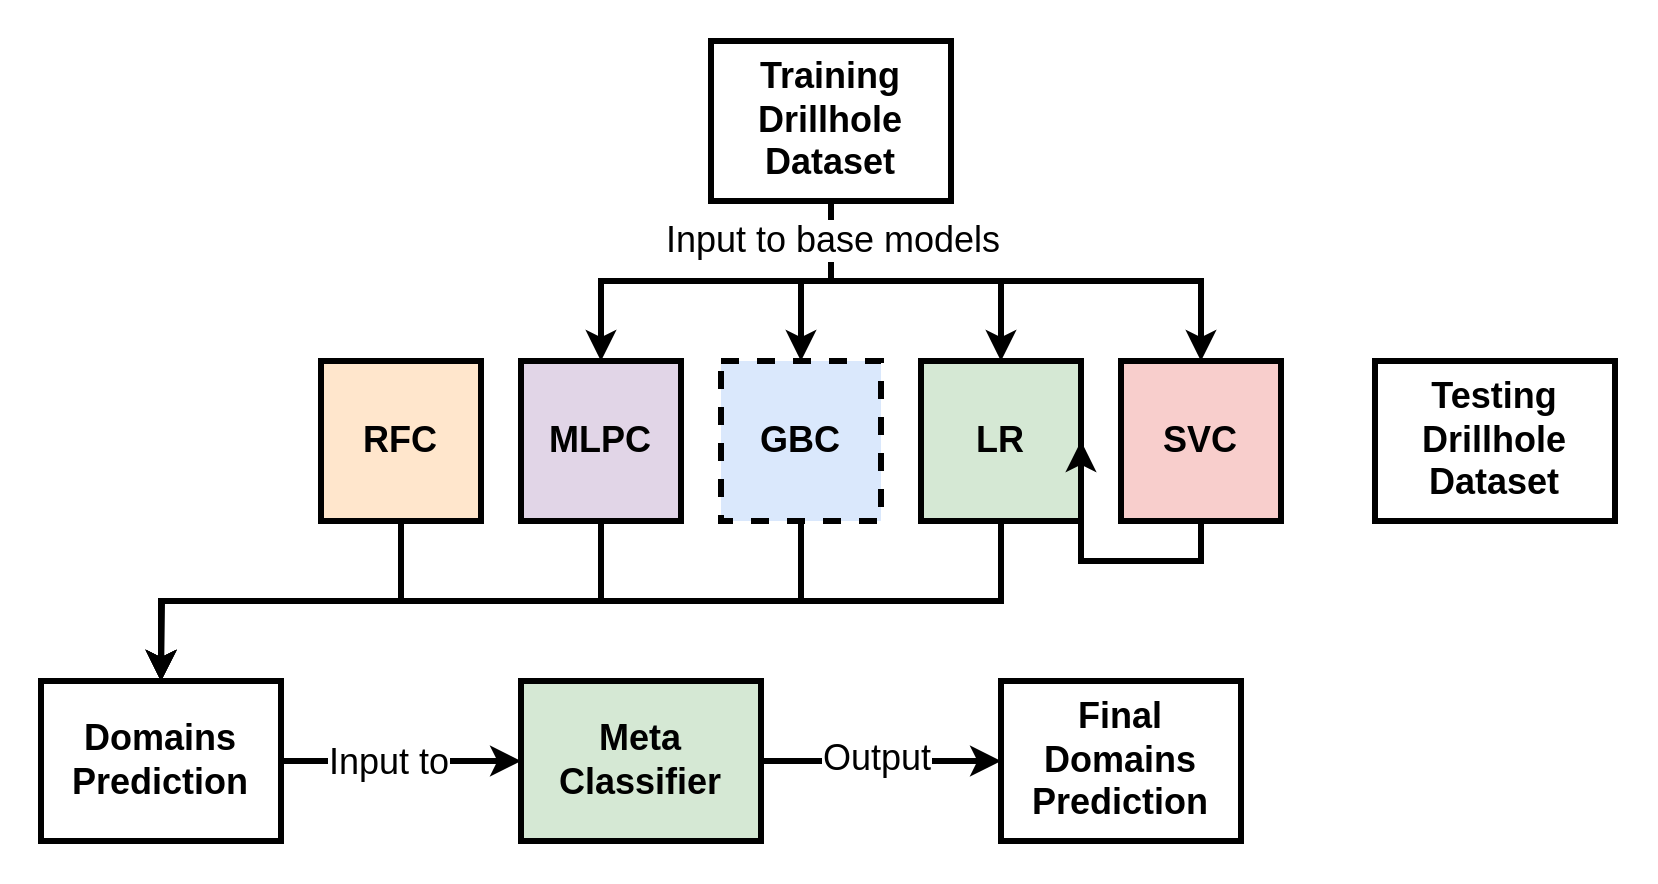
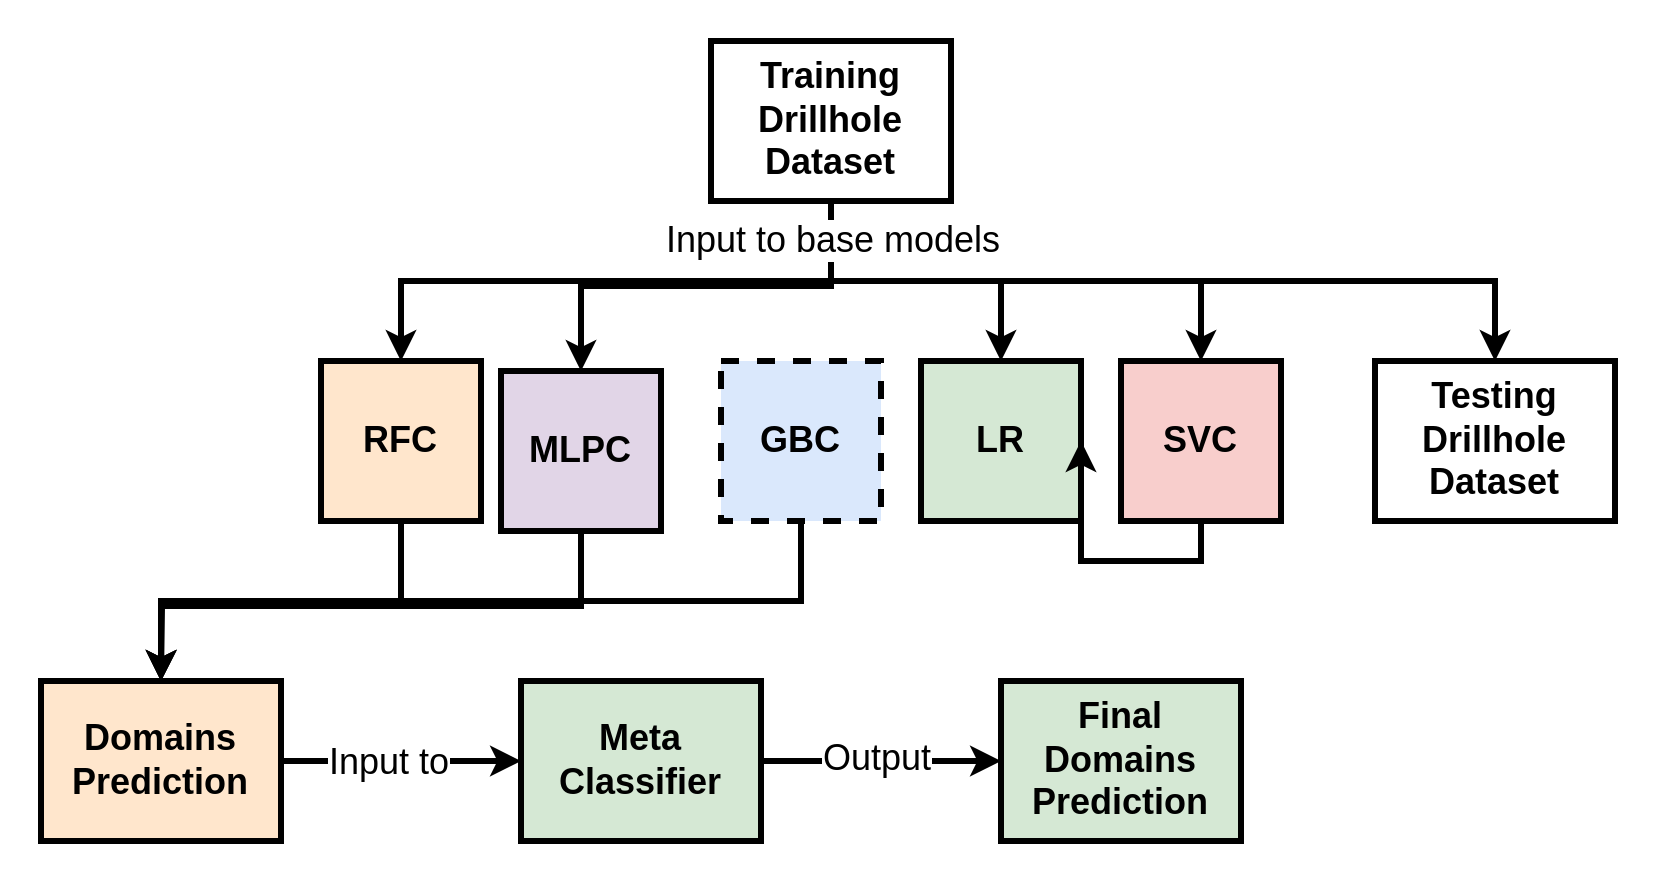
  <mxCell id="0" />
  <mxCell id="1" parent="0" />
+ <mxCell id="2" style="edgeStyle=orthogonalEdgeStyle;rounded=0;orthogonalLoop=1;jettySize=auto;html=1;exitX=0.5;exitY=1;exitDx=0;exitDy=0;strokeWidth=3;" edge="1" parent="1" source="8" target="10"><mxGeometry relative="1" as="geometry" /></mxCell>
  <mxCell id="3" style="edgeStyle=orthogonalEdgeStyle;rounded=0;orthogonalLoop=1;jettySize=auto;html=1;exitX=0.5;exitY=1;exitDx=0;exitDy=0;entryX=0.5;entryY=0;entryDx=0;entryDy=0;strokeWidth=3;" edge="1" parent="1" source="8" target="18"><mxGeometry relative="1" as="geometry" /></mxCell>
  <mxCell id="4" style="edgeStyle=orthogonalEdgeStyle;rounded=0;orthogonalLoop=1;jettySize=auto;html=1;exitX=0.5;exitY=1;exitDx=0;exitDy=0;entryX=0.5;entryY=0;entryDx=0;entryDy=0;strokeWidth=3;" edge="1" parent="1" source="8" target="12"><mxGeometry relative="1" as="geometry" /></mxCell>
- <mxCell id="5" style="edgeStyle=orthogonalEdgeStyle;rounded=0;orthogonalLoop=1;jettySize=auto;html=1;exitX=0.5;exitY=1;exitDx=0;exitDy=0;entryX=0.5;entryY=0;entryDx=0;entryDy=0;strokeWidth=3;" edge="1" parent="1" source="8" target="14"><mxGeometry relative="1" as="geometry" /></mxCell>
+ <mxCell id="5" style="edgeStyle=orthogonalEdgeStyle;rounded=0;orthogonalLoop=1;jettySize=auto;html=1;exitX=0.5;exitY=1;exitDx=0;exitDy=0;strokeWidth=3;" edge="1" parent="1" source="8" target="26"><mxGeometry relative="1" as="geometry" /></mxCell>
  <mxCell id="6" style="edgeStyle=orthogonalEdgeStyle;rounded=0;orthogonalLoop=1;jettySize=auto;html=1;exitX=0.5;exitY=1;exitDx=0;exitDy=0;entryX=0.5;entryY=0;entryDx=0;entryDy=0;strokeWidth=3;" edge="1" parent="1" source="8" target="16"><mxGeometry relative="1" as="geometry" /></mxCell>
  <mxCell id="7" value="Input to base models" style="edgeLabel;html=1;align=center;verticalAlign=middle;resizable=0;points=[];fontSize=18;" vertex="1" connectable="0" parent="6"><mxGeometry x="-0.856" y="1" relative="1" as="geometry"><mxPoint x="-1" y="7" as="offset" /></mxGeometry></mxCell>
  <mxCell id="8" value="&lt;font style=&quot;font-size: 18px;&quot;&gt;&lt;b&gt;Training Drillhole Dataset&lt;/b&gt;&lt;/font&gt;" style="rounded=0;whiteSpace=wrap;html=1;strokeWidth=3;" vertex="1" parent="1"><mxGeometry x="355" y="20" width="120" height="80" as="geometry" /></mxCell>
  <mxCell id="9" style="edgeStyle=orthogonalEdgeStyle;rounded=0;orthogonalLoop=1;jettySize=auto;html=1;exitX=0.5;exitY=1;exitDx=0;exitDy=0;entryX=0.5;entryY=0;entryDx=0;entryDy=0;fontSize=20;strokeWidth=3;" edge="1" parent="1" source="10" target="24"><mxGeometry relative="1" as="geometry" /></mxCell>
  <mxCell id="10" value="&lt;font style=&quot;font-size: 18px;&quot;&gt;&lt;b&gt;RFC&lt;/b&gt;&lt;/font&gt;" style="rounded=0;whiteSpace=wrap;html=1;strokeWidth=3;fillColor=#ffe6cc;strokeColor=#000000;" vertex="1" parent="1"><mxGeometry x="160" y="180" width="80" height="80" as="geometry" /></mxCell>
  <mxCell id="11" style="edgeStyle=orthogonalEdgeStyle;rounded=0;orthogonalLoop=1;jettySize=auto;html=1;exitX=0.5;exitY=1;exitDx=0;exitDy=0;fontSize=20;strokeWidth=3;" edge="1" parent="1" source="12"><mxGeometry relative="1" as="geometry"><mxPoint x="80" y="340" as="targetPoint" /></mxGeometry></mxCell>
- <mxCell id="12" value="&lt;span style=&quot;font-size: 18px;&quot;&gt;&lt;b&gt;MLPC&lt;/b&gt;&lt;/span&gt;" style="rounded=0;whiteSpace=wrap;html=1;strokeWidth=3;fillColor=#e1d5e7;strokeColor=#000000;" vertex="1" parent="1"><mxGeometry x="260" y="180" width="80" height="80" as="geometry" /></mxCell>
+ <mxCell id="12" value="&lt;span style=&quot;font-size: 18px;&quot;&gt;&lt;b&gt;MLPC&lt;/b&gt;&lt;/span&gt;" style="rounded=0;whiteSpace=wrap;html=1;strokeWidth=3;fillColor=#e1d5e7;strokeColor=#000000;" vertex="1" parent="1"><mxGeometry x="250" y="185" width="80" height="80" as="geometry" /></mxCell>
  <mxCell id="13" style="edgeStyle=orthogonalEdgeStyle;rounded=0;orthogonalLoop=1;jettySize=auto;html=1;exitX=0.5;exitY=1;exitDx=0;exitDy=0;entryX=0.5;entryY=0;entryDx=0;entryDy=0;fontSize=20;strokeWidth=3;" edge="1" parent="1" source="14" target="24"><mxGeometry relative="1" as="geometry" /></mxCell>
  <mxCell id="14" value="&lt;span style=&quot;font-size: 18px;&quot;&gt;&lt;b&gt;GBC&lt;/b&gt;&lt;/span&gt;" style="rounded=0;whiteSpace=wrap;html=1;strokeWidth=3;fillColor=#dae8fc;strokeColor=#000000;dashed=1;" vertex="1" parent="1"><mxGeometry x="360" y="180" width="80" height="80" as="geometry" /></mxCell>
- <mxCell id="15" style="edgeStyle=orthogonalEdgeStyle;rounded=0;orthogonalLoop=1;jettySize=auto;html=1;exitX=0.5;exitY=1;exitDx=0;exitDy=0;entryX=0.5;entryY=0;entryDx=0;entryDy=0;fontSize=20;strokeWidth=3;" edge="1" parent="1" source="16" target="24"><mxGeometry relative="1" as="geometry" /></mxCell>
  <mxCell id="16" value="&lt;span style=&quot;font-size: 18px;&quot;&gt;&lt;b&gt;LR&lt;/b&gt;&lt;/span&gt;" style="rounded=0;whiteSpace=wrap;html=1;strokeWidth=3;fillColor=#d5e8d4;strokeColor=#000000;" vertex="1" parent="1"><mxGeometry x="460" y="180" width="80" height="80" as="geometry" /></mxCell>
  <mxCell id="17" style="edgeStyle=orthogonalEdgeStyle;rounded=0;orthogonalLoop=1;jettySize=auto;html=1;exitX=0.5;exitY=1;exitDx=0;exitDy=0;fontSize=20;strokeWidth=3;" edge="1" parent="1" source="18" target="16"><mxGeometry relative="1" as="geometry" /></mxCell>
  <mxCell id="18" value="&lt;span style=&quot;font-size: 18px;&quot;&gt;&lt;b&gt;SVC&lt;/b&gt;&lt;/span&gt;" style="rounded=0;whiteSpace=wrap;html=1;strokeWidth=3;fillColor=#f8cecc;strokeColor=#000000;" vertex="1" parent="1"><mxGeometry x="560" y="180" width="80" height="80" as="geometry" /></mxCell>
  <mxCell id="19" style="edgeStyle=orthogonalEdgeStyle;rounded=0;orthogonalLoop=1;jettySize=auto;html=1;exitX=1;exitY=0.5;exitDx=0;exitDy=0;entryX=0;entryY=0.5;entryDx=0;entryDy=0;strokeWidth=3;" edge="1" parent="1" source="21" target="25"><mxGeometry relative="1" as="geometry" /></mxCell>
  <mxCell id="20" value="Output" style="edgeLabel;html=1;align=center;verticalAlign=middle;resizable=0;points=[];fontSize=18;" vertex="1" connectable="0" parent="19"><mxGeometry x="-0.054" y="2" relative="1" as="geometry"><mxPoint as="offset" /></mxGeometry></mxCell>
  <mxCell id="21" value="&lt;font style=&quot;font-size: 18px;&quot;&gt;&lt;b&gt;Meta Classifier&lt;/b&gt;&lt;/font&gt;" style="rounded=0;whiteSpace=wrap;html=1;strokeWidth=3;fillColor=#d5e8d4;strokeColor=#000000;" vertex="1" parent="1"><mxGeometry x="260" y="340" width="120" height="80" as="geometry" /></mxCell>
  <mxCell id="22" style="edgeStyle=orthogonalEdgeStyle;rounded=0;orthogonalLoop=1;jettySize=auto;html=1;exitX=1;exitY=0.5;exitDx=0;exitDy=0;entryX=0;entryY=0.5;entryDx=0;entryDy=0;fontSize=18;strokeWidth=3;" edge="1" parent="1" source="24" target="21"><mxGeometry relative="1" as="geometry" /></mxCell>
  <mxCell id="23" value="Input to" style="edgeLabel;html=1;align=center;verticalAlign=middle;resizable=0;points=[];fontSize=18;" vertex="1" connectable="0" parent="22"><mxGeometry x="-0.117" y="-3" relative="1" as="geometry"><mxPoint y="-3" as="offset" /></mxGeometry></mxCell>
- <mxCell id="24" value="&lt;font style=&quot;font-size: 18px;&quot;&gt;&lt;b&gt;Domains&lt;/b&gt;&lt;/font&gt;&lt;div&gt;&lt;font style=&quot;font-size: 18px;&quot;&gt;&lt;b&gt;Prediction&lt;/b&gt;&lt;/font&gt;&lt;/div&gt;" style="rounded=0;whiteSpace=wrap;html=1;strokeWidth=3;" vertex="1" parent="1"><mxGeometry x="20" y="340" width="120" height="80" as="geometry" /></mxCell>
- <mxCell id="25" value="&lt;font style=&quot;font-size: 18px;&quot;&gt;&lt;b&gt;Final Domains&lt;/b&gt;&lt;/font&gt;&lt;div&gt;&lt;font style=&quot;font-size: 18px;&quot;&gt;&lt;b&gt;Prediction&lt;/b&gt;&lt;/font&gt;&lt;/div&gt;" style="rounded=0;whiteSpace=wrap;html=1;strokeWidth=3;" vertex="1" parent="1"><mxGeometry x="500" y="340" width="120" height="80" as="geometry" /></mxCell>
+ <mxCell id="24" value="&lt;font style=&quot;font-size: 18px;&quot;&gt;&lt;b&gt;Domains&lt;/b&gt;&lt;/font&gt;&lt;div&gt;&lt;font style=&quot;font-size: 18px;&quot;&gt;&lt;b&gt;Prediction&lt;/b&gt;&lt;/font&gt;&lt;/div&gt;" style="rounded=0;whiteSpace=wrap;html=1;strokeWidth=3;fillColor=#ffe6cc;" vertex="1" parent="1"><mxGeometry x="20" y="340" width="120" height="80" as="geometry" /></mxCell>
+ <mxCell id="25" value="&lt;font style=&quot;font-size: 18px;&quot;&gt;&lt;b&gt;Final Domains&lt;/b&gt;&lt;/font&gt;&lt;div&gt;&lt;font style=&quot;font-size: 18px;&quot;&gt;&lt;b&gt;Prediction&lt;/b&gt;&lt;/font&gt;&lt;/div&gt;" style="rounded=0;whiteSpace=wrap;html=1;strokeWidth=3;fillColor=#d5e8d4;" vertex="1" parent="1"><mxGeometry x="500" y="340" width="120" height="80" as="geometry" /></mxCell>
  <mxCell id="26" value="&lt;font style=&quot;font-size: 18px;&quot;&gt;&lt;b&gt;Testing Drillhole Dataset&lt;/b&gt;&lt;/font&gt;" style="rounded=0;whiteSpace=wrap;html=1;strokeWidth=3;" vertex="1" parent="1"><mxGeometry x="687" y="180" width="120" height="80" as="geometry" /></mxCell>
